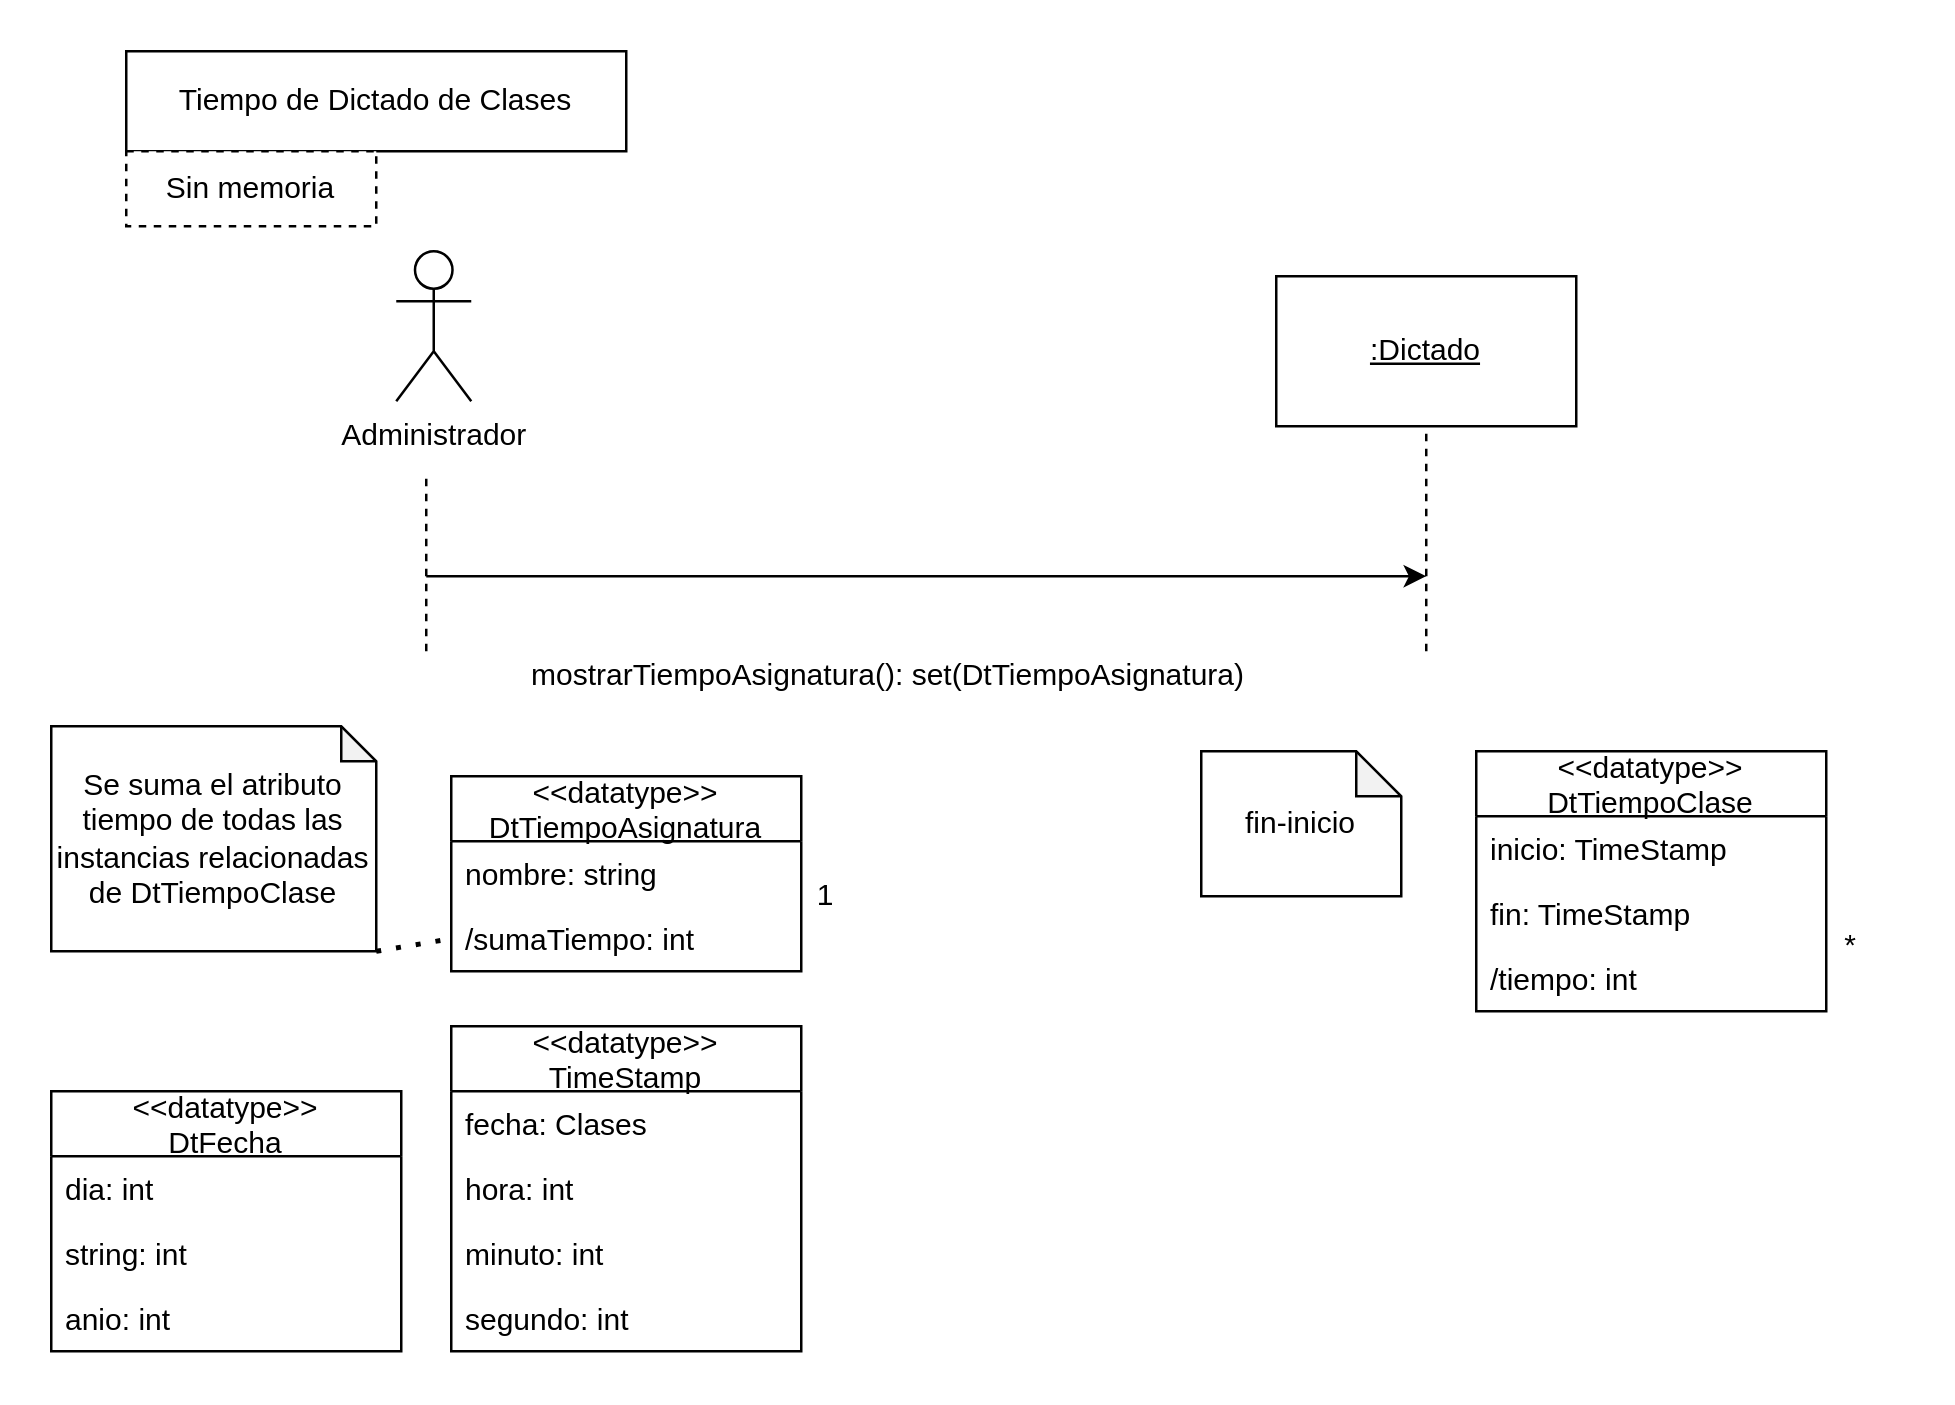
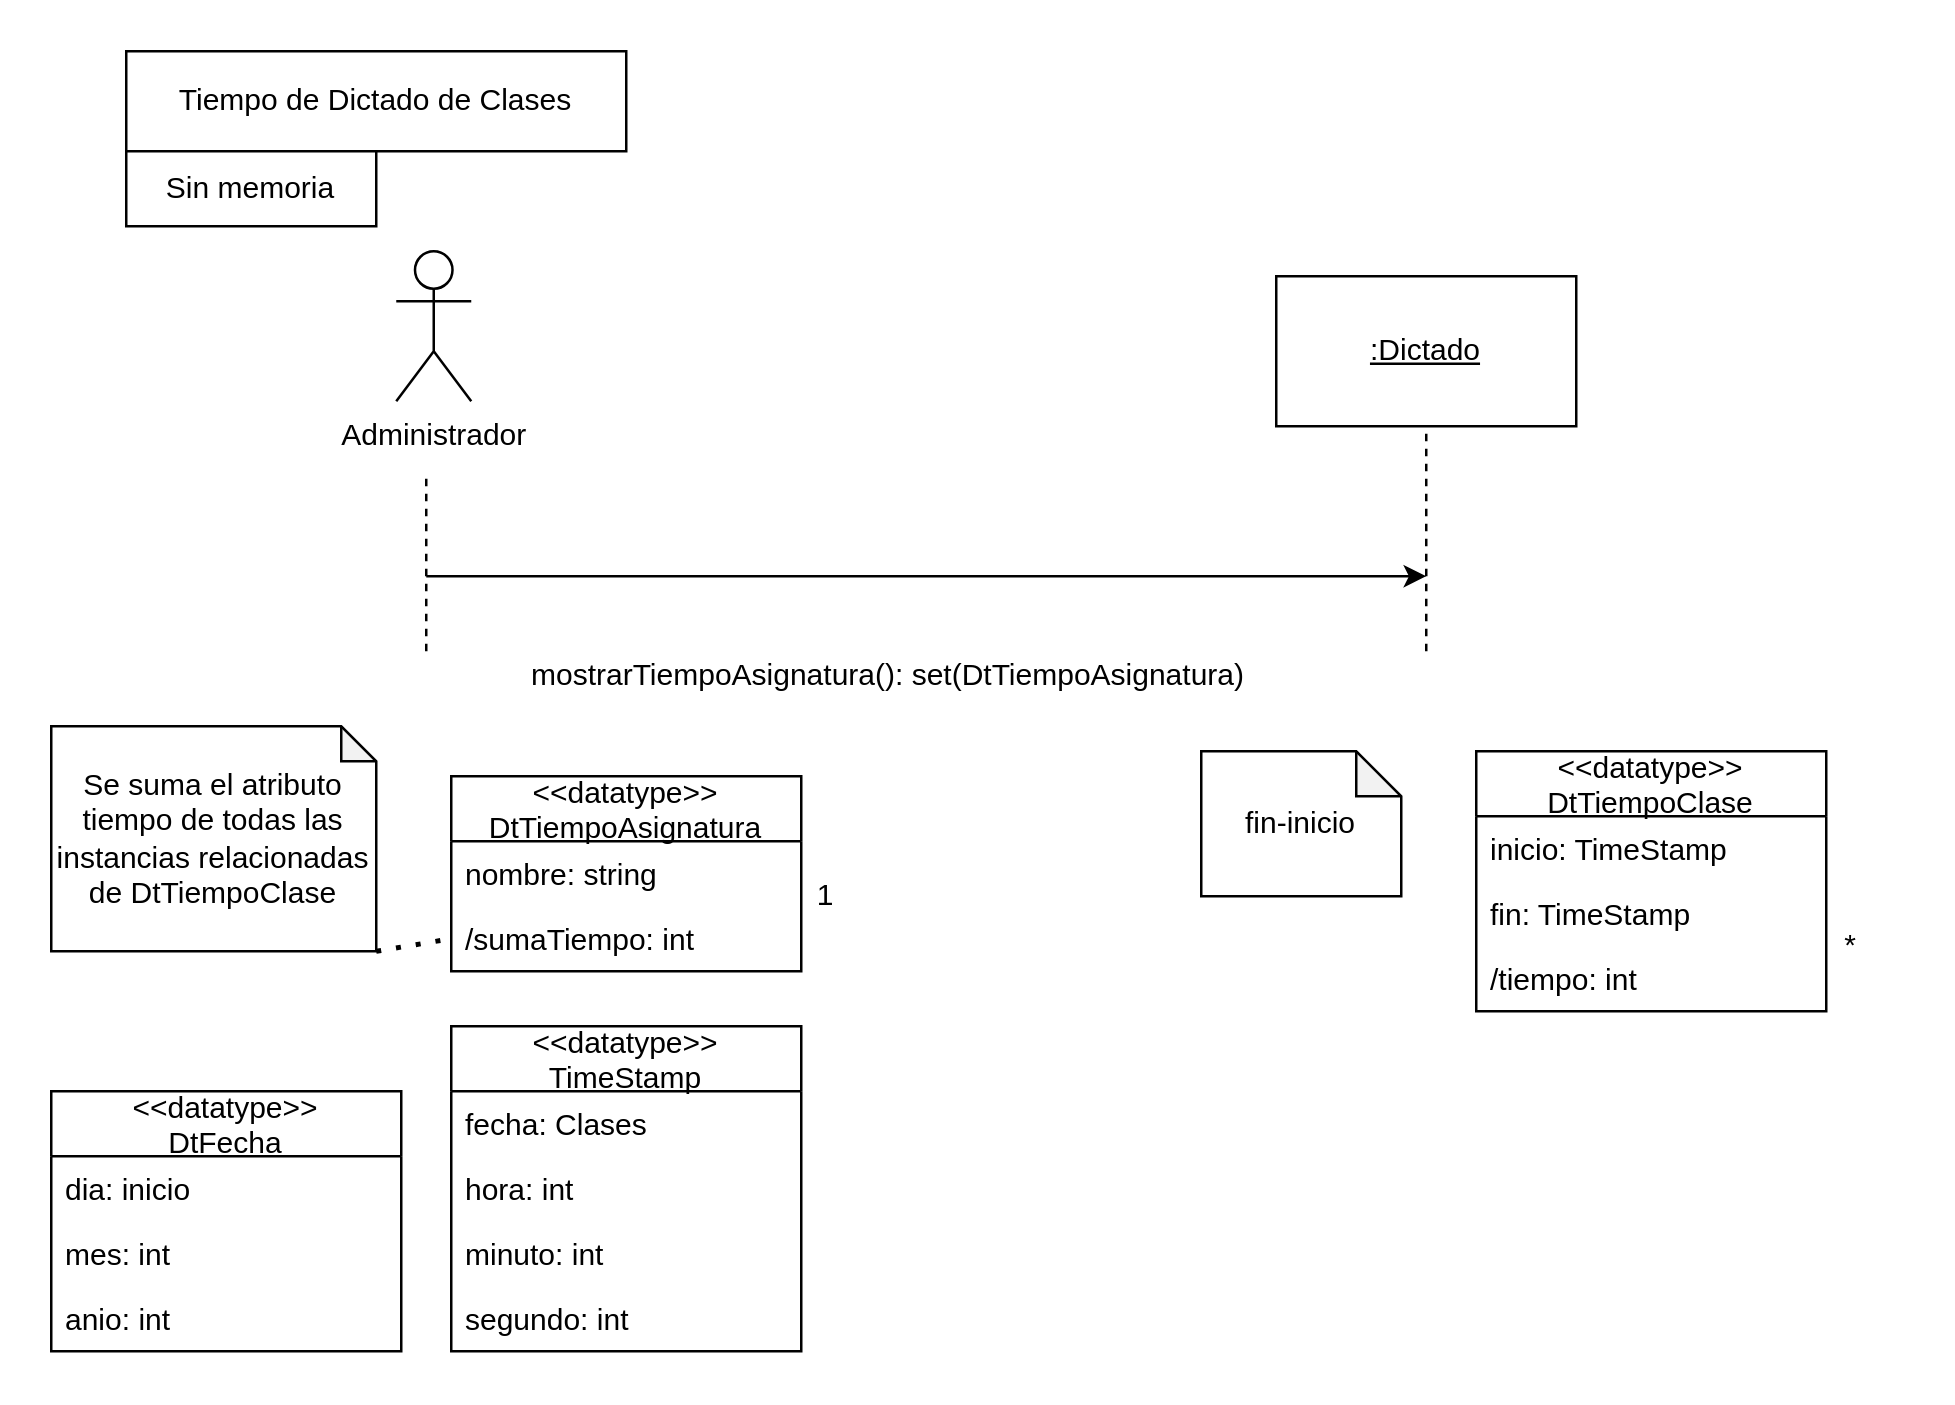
  <mxCell id="0" />
  <mxCell id="1" parent="0" />
  <mxCell id="2" value="Administrador" style="shape=umlActor;verticalLabelPosition=bottom;verticalAlign=top;html=1;outlineConnect=0;" parent="1" vertex="1"><mxGeometry x="158" y="100" width="30" height="60" as="geometry" /></mxCell>
  <mxCell id="3" value="&lt;u&gt;:Dictado&lt;/u&gt;" style="rounded=0;whiteSpace=wrap;html=1;" parent="1" vertex="1"><mxGeometry x="510" y="110" width="120" height="60" as="geometry" /></mxCell>
  <mxCell id="4" value="" style="endArrow=none;dashed=1;html=1;" parent="1" edge="1"><mxGeometry width="50" height="50" relative="1" as="geometry"><mxPoint x="170" y="260" as="sourcePoint" /><mxPoint x="170" y="190" as="targetPoint" /></mxGeometry></mxCell>
  <mxCell id="5" value="" style="endArrow=none;dashed=1;html=1;" parent="1" edge="1"><mxGeometry width="50" height="50" relative="1" as="geometry"><mxPoint x="570" y="260" as="sourcePoint" /><mxPoint x="570" y="170" as="targetPoint" /></mxGeometry></mxCell>
  <mxCell id="6" value="" style="endArrow=classic;html=1;" parent="1" edge="1"><mxGeometry width="50" height="50" relative="1" as="geometry"><mxPoint x="170" y="230" as="sourcePoint" /><mxPoint x="570" y="230" as="targetPoint" /></mxGeometry></mxCell>
  <mxCell id="7" value="mostrarTiempoAsignatura(): set(DtTiempoAsignatura)" style="text;html=1;strokeColor=none;fillColor=none;align=center;verticalAlign=middle;whiteSpace=wrap;rounded=0;" parent="1" vertex="1"><mxGeometry x="210" y="260" width="290" height="20" as="geometry" /></mxCell>
  <mxCell id="8" value="Se suma el atributo tiempo de todas las instancias relacionadas de DtTiempoClase" style="shape=note;whiteSpace=wrap;html=1;backgroundOutline=1;darkOpacity=0.05;size=14;" parent="1" vertex="1"><mxGeometry x="20" y="290" width="130" height="90" as="geometry" /></mxCell>
  <mxCell id="9" value="" style="endArrow=none;dashed=1;html=1;dashPattern=1 3;strokeWidth=2;exitX=1;exitY=1;exitDx=0;exitDy=0;exitPerimeter=0;entryX=0;entryY=0.5;entryDx=0;entryDy=0;" parent="1" source="8" target="17" edge="1"><mxGeometry width="50" height="50" relative="1" as="geometry"><mxPoint x="470" y="230" as="sourcePoint" /><mxPoint x="160" y="390" as="targetPoint" /></mxGeometry></mxCell>
  <mxCell id="10" value="&lt;&lt;datatype&gt;&gt;&#10;DtTiempoClase" style="swimlane;fontStyle=0;childLayout=stackLayout;horizontal=1;startSize=26;fillColor=none;horizontalStack=0;resizeParent=1;resizeParentMax=0;resizeLast=0;collapsible=1;marginBottom=0;" vertex="1" parent="1"><mxGeometry x="590" y="300" width="140" height="104" as="geometry" /></mxCell>
  <mxCell id="11" value="inicio: TimeStamp" style="text;strokeColor=none;fillColor=none;align=left;verticalAlign=top;spacingLeft=4;spacingRight=4;overflow=hidden;rotatable=0;points=[[0,0.5],[1,0.5]];portConstraint=eastwest;" vertex="1" parent="10"><mxGeometry y="26" width="140" height="26" as="geometry" /></mxCell>
  <mxCell id="12" value="fin: TimeStamp" style="text;strokeColor=none;fillColor=none;align=left;verticalAlign=top;spacingLeft=4;spacingRight=4;overflow=hidden;rotatable=0;points=[[0,0.5],[1,0.5]];portConstraint=eastwest;" vertex="1" parent="10"><mxGeometry y="52" width="140" height="26" as="geometry" /></mxCell>
  <mxCell id="13" value="/tiempo: int" style="text;strokeColor=none;fillColor=none;align=left;verticalAlign=top;spacingLeft=4;spacingRight=4;overflow=hidden;rotatable=0;points=[[0,0.5],[1,0.5]];portConstraint=eastwest;" vertex="1" parent="10"><mxGeometry y="78" width="140" height="26" as="geometry" /></mxCell>
  <mxCell id="14" value="fin-inicio" style="shape=note;whiteSpace=wrap;html=1;backgroundOutline=1;darkOpacity=0.05;size=18;" vertex="1" parent="1"><mxGeometry x="480" y="300" width="80" height="58" as="geometry" /></mxCell>
  <mxCell id="15" value="&lt;&lt;datatype&gt;&gt;&#10;DtTiempoAsignatura" style="swimlane;fontStyle=0;childLayout=stackLayout;horizontal=1;startSize=26;fillColor=none;horizontalStack=0;resizeParent=1;resizeParentMax=0;resizeLast=0;collapsible=1;marginBottom=0;" vertex="1" parent="1"><mxGeometry x="180" y="310" width="140" height="78" as="geometry" /></mxCell>
  <mxCell id="16" value="nombre: string" style="text;strokeColor=none;fillColor=none;align=left;verticalAlign=top;spacingLeft=4;spacingRight=4;overflow=hidden;rotatable=0;points=[[0,0.5],[1,0.5]];portConstraint=eastwest;" vertex="1" parent="15"><mxGeometry y="26" width="140" height="26" as="geometry" /></mxCell>
  <mxCell id="17" value="/sumaTiempo: int" style="text;strokeColor=none;fillColor=none;align=left;verticalAlign=top;spacingLeft=4;spacingRight=4;overflow=hidden;rotatable=0;points=[[0,0.5],[1,0.5]];portConstraint=eastwest;" vertex="1" parent="15"><mxGeometry y="52" width="140" height="26" as="geometry" /></mxCell>
  <mxCell id="18" value="*" style="text;html=1;strokeColor=none;fillColor=none;align=center;verticalAlign=middle;whiteSpace=wrap;rounded=0;" vertex="1" parent="1"><mxGeometry x="720" y="368" width="40" height="20" as="geometry" /></mxCell>
  <mxCell id="19" value="1" style="text;html=1;strokeColor=none;fillColor=none;align=center;verticalAlign=middle;whiteSpace=wrap;rounded=0;" vertex="1" parent="1"><mxGeometry x="310" y="348" width="40" height="20" as="geometry" /></mxCell>
  <mxCell id="20" value="&lt;&lt;datatype&gt;&gt;&#10;DtFecha" style="swimlane;fontStyle=0;childLayout=stackLayout;horizontal=1;startSize=26;fillColor=none;horizontalStack=0;resizeParent=1;resizeParentMax=0;resizeLast=0;collapsible=1;marginBottom=0;fontSize=12;strokeWidth=1;" vertex="1" parent="1"><mxGeometry x="20" y="436" width="140" height="104" as="geometry" /></mxCell>
- <mxCell id="21" value="dia: int" style="text;strokeColor=none;fillColor=none;align=left;verticalAlign=top;spacingLeft=4;spacingRight=4;overflow=hidden;rotatable=0;points=[[0,0.5],[1,0.5]];portConstraint=eastwest;" vertex="1" parent="20"><mxGeometry y="26" width="140" height="26" as="geometry" /></mxCell>
- <mxCell id="22" value="string: int" style="text;strokeColor=none;fillColor=none;align=left;verticalAlign=top;spacingLeft=4;spacingRight=4;overflow=hidden;rotatable=0;points=[[0,0.5],[1,0.5]];portConstraint=eastwest;" vertex="1" parent="20"><mxGeometry y="52" width="140" height="26" as="geometry" /></mxCell>
+ <mxCell id="21" value="dia: inicio" style="text;strokeColor=none;fillColor=none;align=left;verticalAlign=top;spacingLeft=4;spacingRight=4;overflow=hidden;rotatable=0;points=[[0,0.5],[1,0.5]];portConstraint=eastwest;" vertex="1" parent="20"><mxGeometry y="26" width="140" height="26" as="geometry" /></mxCell>
+ <mxCell id="22" value="mes: int" style="text;strokeColor=none;fillColor=none;align=left;verticalAlign=top;spacingLeft=4;spacingRight=4;overflow=hidden;rotatable=0;points=[[0,0.5],[1,0.5]];portConstraint=eastwest;" vertex="1" parent="20"><mxGeometry y="52" width="140" height="26" as="geometry" /></mxCell>
  <mxCell id="23" value="anio: int" style="text;strokeColor=none;fillColor=none;align=left;verticalAlign=top;spacingLeft=4;spacingRight=4;overflow=hidden;rotatable=0;points=[[0,0.5],[1,0.5]];portConstraint=eastwest;" vertex="1" parent="20"><mxGeometry y="78" width="140" height="26" as="geometry" /></mxCell>
  <mxCell id="24" value="&lt;&lt;datatype&gt;&gt;&#10;TimeStamp" style="swimlane;fontStyle=0;childLayout=stackLayout;horizontal=1;startSize=26;fillColor=none;horizontalStack=0;resizeParent=1;resizeParentMax=0;resizeLast=0;collapsible=1;marginBottom=0;fontSize=12;strokeWidth=1;" vertex="1" parent="1"><mxGeometry x="180" y="410" width="140" height="130" as="geometry" /></mxCell>
  <mxCell id="25" value="fecha: Clases" style="text;strokeColor=none;fillColor=none;align=left;verticalAlign=top;spacingLeft=4;spacingRight=4;overflow=hidden;rotatable=0;points=[[0,0.5],[1,0.5]];portConstraint=eastwest;" vertex="1" parent="24"><mxGeometry y="26" width="140" height="26" as="geometry" /></mxCell>
  <mxCell id="26" value="hora: int" style="text;strokeColor=none;fillColor=none;align=left;verticalAlign=top;spacingLeft=4;spacingRight=4;overflow=hidden;rotatable=0;points=[[0,0.5],[1,0.5]];portConstraint=eastwest;" vertex="1" parent="24"><mxGeometry y="52" width="140" height="26" as="geometry" /></mxCell>
  <mxCell id="27" value="minuto: int" style="text;strokeColor=none;fillColor=none;align=left;verticalAlign=top;spacingLeft=4;spacingRight=4;overflow=hidden;rotatable=0;points=[[0,0.5],[1,0.5]];portConstraint=eastwest;" vertex="1" parent="24"><mxGeometry y="78" width="140" height="26" as="geometry" /></mxCell>
  <mxCell id="28" value="segundo: int" style="text;strokeColor=none;fillColor=none;align=left;verticalAlign=top;spacingLeft=4;spacingRight=4;overflow=hidden;rotatable=0;points=[[0,0.5],[1,0.5]];portConstraint=eastwest;fontSize=12;" vertex="1" parent="24"><mxGeometry y="104" width="140" height="26" as="geometry" /></mxCell>
  <mxCell id="29" value="Tiempo de Dictado de Clases" style="rounded=0;whiteSpace=wrap;html=1;" vertex="1" parent="1"><mxGeometry x="50" y="20" width="200" height="40" as="geometry" /></mxCell>
- <mxCell id="30" value="Sin memoria" style="rounded=0;whiteSpace=wrap;html=1;dashed=1;" vertex="1" parent="1"><mxGeometry x="50" y="60" width="100" height="30" as="geometry" /></mxCell>
+ <mxCell id="30" value="Sin memoria" style="rounded=0;whiteSpace=wrap;html=1;" vertex="1" parent="1"><mxGeometry x="50" y="60" width="100" height="30" as="geometry" /></mxCell>
